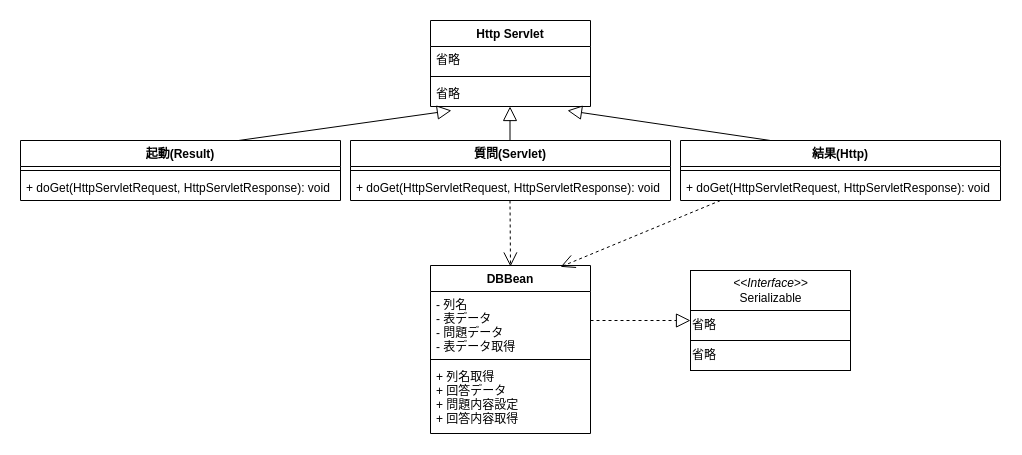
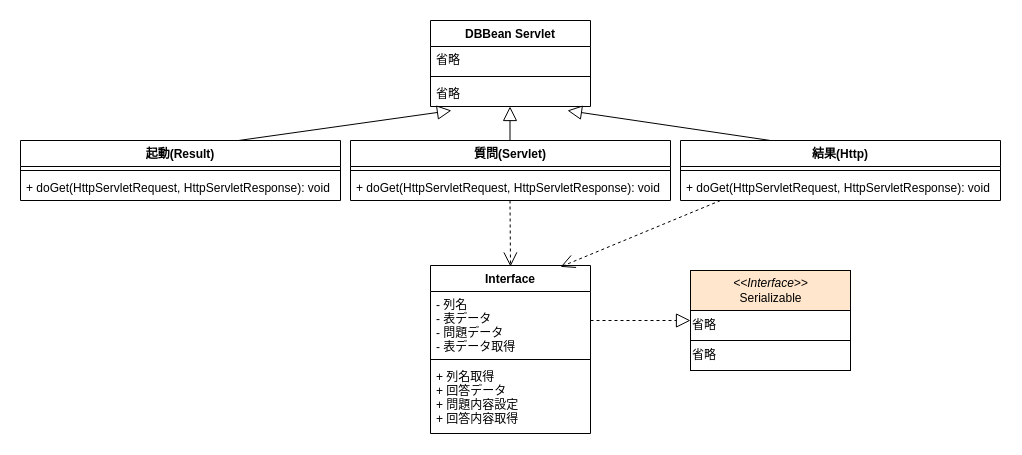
  <mxCell id="0" />
  <mxCell id="1" parent="0" />
- <mxCell id="2" value="Http Servlet" style="swimlane;fontStyle=1;align=center;verticalAlign=top;childLayout=stackLayout;horizontal=1;startSize=26;horizontalStack=0;resizeParent=1;resizeParentMax=0;resizeLast=0;collapsible=1;marginBottom=0;" parent="1" vertex="1"><mxGeometry x="430" y="20" width="160" height="86" as="geometry" /></mxCell>
+ <mxCell id="2" value="DBBean Servlet" style="swimlane;fontStyle=1;align=center;verticalAlign=top;childLayout=stackLayout;horizontal=1;startSize=26;horizontalStack=0;resizeParent=1;resizeParentMax=0;resizeLast=0;collapsible=1;marginBottom=0;" parent="1" vertex="1"><mxGeometry x="430" y="20" width="160" height="86" as="geometry" /></mxCell>
  <mxCell id="3" value="省略" style="text;strokeColor=none;fillColor=none;align=left;verticalAlign=top;spacingLeft=4;spacingRight=4;overflow=hidden;rotatable=0;points=[[0,0.5],[1,0.5]];portConstraint=eastwest;" parent="2" vertex="1"><mxGeometry y="26" width="160" height="26" as="geometry" /></mxCell>
  <mxCell id="4" value="" style="line;strokeWidth=1;fillColor=none;align=left;verticalAlign=middle;spacingTop=-1;spacingLeft=3;spacingRight=3;rotatable=0;labelPosition=right;points=[];portConstraint=eastwest;" parent="2" vertex="1"><mxGeometry y="52" width="160" height="8" as="geometry" /></mxCell>
  <mxCell id="5" value="省略" style="text;strokeColor=none;fillColor=none;align=left;verticalAlign=top;spacingLeft=4;spacingRight=4;overflow=hidden;rotatable=0;points=[[0,0.5],[1,0.5]];portConstraint=eastwest;" parent="2" vertex="1"><mxGeometry y="60" width="160" height="26" as="geometry" /></mxCell>
  <mxCell id="6" value="起動(Result)" style="swimlane;fontStyle=1;align=center;verticalAlign=top;childLayout=stackLayout;horizontal=1;startSize=26;horizontalStack=0;resizeParent=1;resizeParentMax=0;resizeLast=0;collapsible=1;marginBottom=0;" parent="1" vertex="1"><mxGeometry x="20" y="140" width="320" height="60" as="geometry" /></mxCell>
  <mxCell id="7" value="" style="line;strokeWidth=1;fillColor=none;align=left;verticalAlign=middle;spacingTop=-1;spacingLeft=3;spacingRight=3;rotatable=0;labelPosition=right;points=[];portConstraint=eastwest;" parent="6" vertex="1"><mxGeometry y="26" width="320" height="8" as="geometry" /></mxCell>
  <mxCell id="8" value="+ doGet(HttpServletRequest, HttpServletResponse): void" style="text;strokeColor=none;fillColor=none;align=left;verticalAlign=top;spacingLeft=4;spacingRight=4;overflow=hidden;rotatable=0;points=[[0,0.5],[1,0.5]];portConstraint=eastwest;" parent="6" vertex="1"><mxGeometry y="34" width="320" height="26" as="geometry" /></mxCell>
  <mxCell id="9" value="結果(Http)" style="swimlane;fontStyle=1;align=center;verticalAlign=top;childLayout=stackLayout;horizontal=1;startSize=26;horizontalStack=0;resizeParent=1;resizeParentMax=0;resizeLast=0;collapsible=1;marginBottom=0;" parent="1" vertex="1"><mxGeometry x="680" y="140" width="320" height="60" as="geometry" /></mxCell>
  <mxCell id="10" value="" style="line;strokeWidth=1;fillColor=none;align=left;verticalAlign=middle;spacingTop=-1;spacingLeft=3;spacingRight=3;rotatable=0;labelPosition=right;points=[];portConstraint=eastwest;" parent="9" vertex="1"><mxGeometry y="26" width="320" height="8" as="geometry" /></mxCell>
  <mxCell id="11" value="+ doGet(HttpServletRequest, HttpServletResponse): void" style="text;strokeColor=none;fillColor=none;align=left;verticalAlign=top;spacingLeft=4;spacingRight=4;overflow=hidden;rotatable=0;points=[[0,0.5],[1,0.5]];portConstraint=eastwest;" parent="9" vertex="1"><mxGeometry y="34" width="320" height="26" as="geometry" /></mxCell>
  <mxCell id="12" value="質問(Servlet)" style="swimlane;fontStyle=1;align=center;verticalAlign=top;childLayout=stackLayout;horizontal=1;startSize=26;horizontalStack=0;resizeParent=1;resizeParentMax=0;resizeLast=0;collapsible=1;marginBottom=0;" parent="1" vertex="1"><mxGeometry x="350" y="140" width="320" height="60" as="geometry" /></mxCell>
  <mxCell id="13" value="" style="line;strokeWidth=1;fillColor=none;align=left;verticalAlign=middle;spacingTop=-1;spacingLeft=3;spacingRight=3;rotatable=0;labelPosition=right;points=[];portConstraint=eastwest;" parent="12" vertex="1"><mxGeometry y="26" width="320" height="8" as="geometry" /></mxCell>
  <mxCell id="14" value="+ doGet(HttpServletRequest, HttpServletResponse): void" style="text;strokeColor=none;fillColor=none;align=left;verticalAlign=top;spacingLeft=4;spacingRight=4;overflow=hidden;rotatable=0;points=[[0,0.5],[1,0.5]];portConstraint=eastwest;" parent="12" vertex="1"><mxGeometry y="34" width="320" height="26" as="geometry" /></mxCell>
  <mxCell id="15" value="省略" style="html=1;align=left;" parent="1" vertex="1"><mxGeometry x="690" y="340" width="160" height="30" as="geometry" /></mxCell>
  <mxCell id="16" value="省略" style="html=1;align=left;" parent="1" vertex="1"><mxGeometry x="690" y="310" width="160" height="30" as="geometry" /></mxCell>
- <mxCell id="17" value="&lt;i&gt;&amp;lt;&amp;lt;Interface&amp;gt;&amp;gt;&lt;/i&gt;&lt;br&gt;Serializable" style="html=1;" parent="1" vertex="1"><mxGeometry x="690" y="270" width="160" height="40" as="geometry" /></mxCell>
- <mxCell id="18" value="DBBean" style="swimlane;fontStyle=1;align=center;verticalAlign=top;childLayout=stackLayout;horizontal=1;startSize=26;horizontalStack=0;resizeParent=1;resizeParentMax=0;resizeLast=0;collapsible=1;marginBottom=0;" parent="1" vertex="1"><mxGeometry x="430" y="265" width="160" height="168" as="geometry" /></mxCell>
+ <mxCell id="17" value="&lt;i&gt;&amp;lt;&amp;lt;Interface&amp;gt;&amp;gt;&lt;/i&gt;&lt;br&gt;Serializable" style="html=1;fillColor=#ffe6cc;" parent="1" vertex="1"><mxGeometry x="690" y="270" width="160" height="40" as="geometry" /></mxCell>
+ <mxCell id="18" value="Interface" style="swimlane;fontStyle=1;align=center;verticalAlign=top;childLayout=stackLayout;horizontal=1;startSize=26;horizontalStack=0;resizeParent=1;resizeParentMax=0;resizeLast=0;collapsible=1;marginBottom=0;" parent="1" vertex="1"><mxGeometry x="430" y="265" width="160" height="168" as="geometry" /></mxCell>
  <mxCell id="19" value="- 列名&#10;- 表データ&#10;- 問題データ&#10;- 表データ取得" style="text;strokeColor=none;fillColor=none;align=left;verticalAlign=top;spacingLeft=4;spacingRight=4;overflow=hidden;rotatable=0;points=[[0,0.5],[1,0.5]];portConstraint=eastwest;" parent="18" vertex="1"><mxGeometry y="26" width="160" height="64" as="geometry" /></mxCell>
  <mxCell id="20" value="" style="line;strokeWidth=1;fillColor=none;align=left;verticalAlign=middle;spacingTop=-1;spacingLeft=3;spacingRight=3;rotatable=0;labelPosition=right;points=[];portConstraint=eastwest;" parent="18" vertex="1"><mxGeometry y="90" width="160" height="8" as="geometry" /></mxCell>
  <mxCell id="21" value="+ 列名取得&#10;+ 回答データ&#10;+ 問題内容設定&#10;+ 回答内容取得" style="text;strokeColor=none;fillColor=none;align=left;verticalAlign=top;spacingLeft=4;spacingRight=4;overflow=hidden;rotatable=0;points=[[0,0.5],[1,0.5]];portConstraint=eastwest;" parent="18" vertex="1"><mxGeometry y="98" width="160" height="70" as="geometry" /></mxCell>
  <mxCell id="22" value="" style="endArrow=open;endFill=1;endSize=12;html=1;dashed=1;" parent="1" edge="1"><mxGeometry width="160" relative="1" as="geometry"><mxPoint x="509.5" y="200" as="sourcePoint" /><mxPoint x="510" y="266" as="targetPoint" /></mxGeometry></mxCell>
  <mxCell id="23" value="" style="endArrow=block;dashed=1;endFill=0;endSize=12;html=1;" parent="1" edge="1"><mxGeometry width="160" relative="1" as="geometry"><mxPoint x="590" y="320" as="sourcePoint" /><mxPoint x="690" y="320" as="targetPoint" /></mxGeometry></mxCell>
  <mxCell id="24" value="" style="endArrow=block;endFill=0;endSize=12;html=1;entryX=0.131;entryY=1.154;entryDx=0;entryDy=0;entryPerimeter=0;" parent="1" target="5" edge="1"><mxGeometry width="160" relative="1" as="geometry"><mxPoint x="238" y="140" as="sourcePoint" /><mxPoint x="340" y="70" as="targetPoint" /></mxGeometry></mxCell>
  <mxCell id="25" value="" style="endArrow=block;endFill=0;endSize=12;html=1;" parent="1" edge="1"><mxGeometry width="160" relative="1" as="geometry"><mxPoint x="509.5" y="140" as="sourcePoint" /><mxPoint x="509.5" y="106" as="targetPoint" /></mxGeometry></mxCell>
  <mxCell id="26" value="" style="endArrow=block;endFill=0;endSize=12;html=1;entryX=0.856;entryY=1.154;entryDx=0;entryDy=0;entryPerimeter=0;" parent="1" target="5" edge="1"><mxGeometry width="160" relative="1" as="geometry"><mxPoint x="770" y="140" as="sourcePoint" /><mxPoint x="670" y="70" as="targetPoint" /></mxGeometry></mxCell>
  <mxCell id="27" value="" style="endArrow=open;endFill=1;endSize=12;html=1;dashed=1;entryX=0.813;entryY=0.008;entryDx=0;entryDy=0;entryPerimeter=0;" parent="1" target="18" edge="1"><mxGeometry width="160" relative="1" as="geometry"><mxPoint x="720" y="200" as="sourcePoint" /><mxPoint x="563" y="260" as="targetPoint" /></mxGeometry></mxCell>
